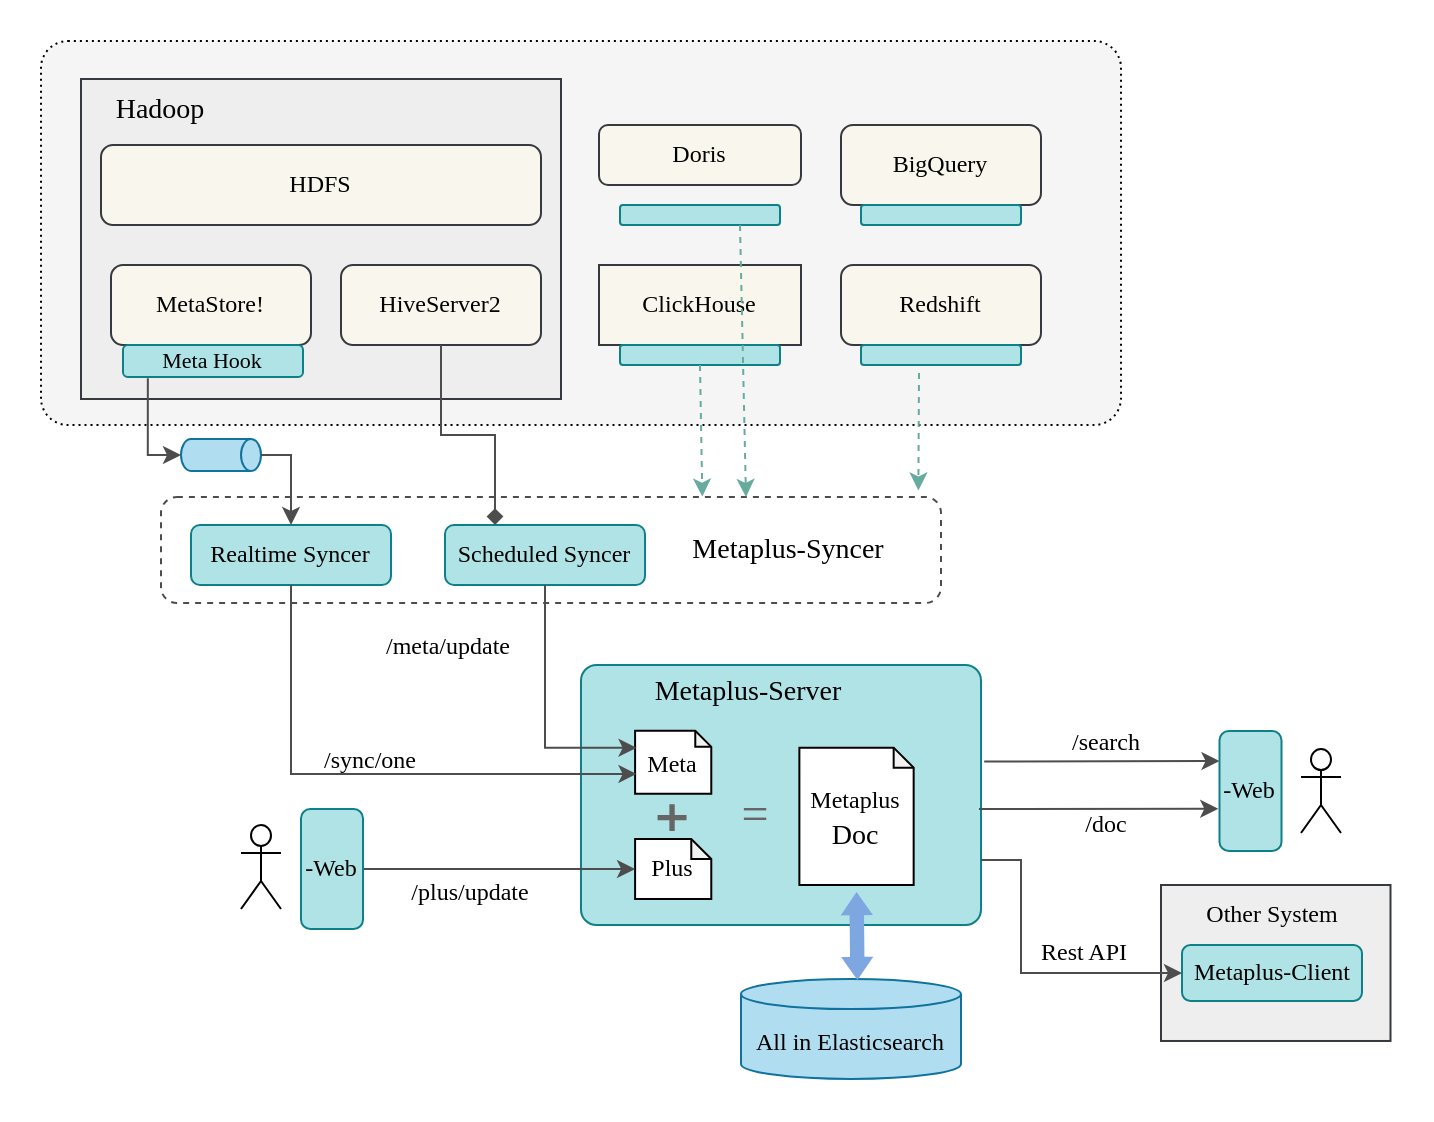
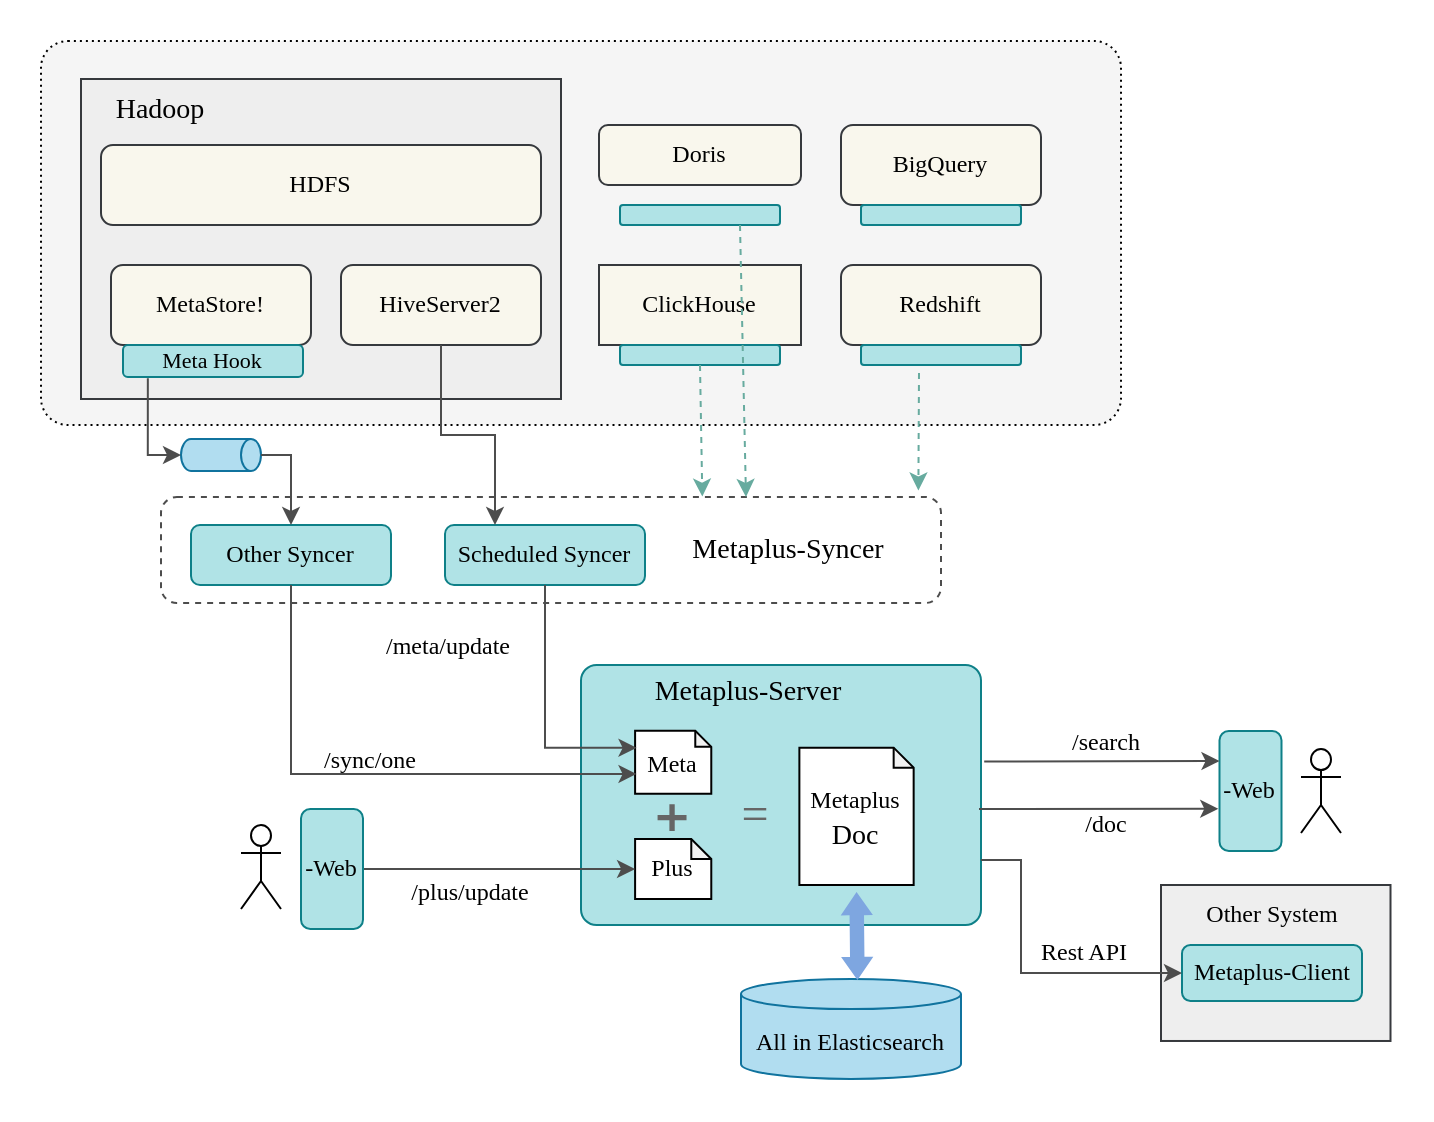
  <mxCell id="0" />
  <mxCell id="1" parent="0" />
  <mxCell id="2" value="" style="rounded=0;whiteSpace=wrap;html=1;fillColor=#eeeeee;strokeColor=#36393d;fontFamily=Times New Roman;" parent="1" vertex="1"><mxGeometry x="580" y="442" width="114.75" height="77.99" as="geometry" /></mxCell>
  <mxCell id="3" value="" style="rounded=1;whiteSpace=wrap;html=1;fillColor=none;dashed=1;strokeWidth=1;strokeColor=#4D4D4D;fontFamily=Times New Roman;" parent="1" vertex="1"><mxGeometry x="80" y="248" width="390" height="53" as="geometry" /></mxCell>
  <mxCell id="4" value="" style="rounded=1;whiteSpace=wrap;html=1;arcSize=7;strokeWidth=1;fillColor=#F5F5F5;dashed=1;dashPattern=1 2;fontFamily=Times New Roman;" parent="1" vertex="1"><mxGeometry x="20" y="20" width="540" height="192" as="geometry" /></mxCell>
  <mxCell id="5" value="" style="rounded=0;whiteSpace=wrap;html=1;fillColor=#eeeeee;strokeColor=#36393d;fontFamily=Times New Roman;" parent="1" vertex="1"><mxGeometry x="40" y="39" width="240" height="160" as="geometry" /></mxCell>
  <mxCell id="6" value="HiveServer2" style="rounded=1;whiteSpace=wrap;html=1;fillColor=#f9f7ed;strokeColor=#36393d;fontFamily=Times New Roman;" parent="1" vertex="1"><mxGeometry x="170" y="132" width="100" height="40" as="geometry" /></mxCell>
  <mxCell id="7" value="MetaStore!" style="rounded=1;whiteSpace=wrap;html=1;fillColor=#f9f7ed;strokeColor=#36393d;fontFamily=Times New Roman;" parent="1" vertex="1"><mxGeometry x="55" y="132" width="100" height="40" as="geometry" /></mxCell>
  <mxCell id="8" value="HDFS" style="rounded=1;whiteSpace=wrap;html=1;fillColor=#f9f7ed;strokeColor=#36393d;fontFamily=Times New Roman;" parent="1" vertex="1"><mxGeometry x="50" y="72" width="220" height="40" as="geometry" /></mxCell>
  <mxCell id="9" value="Hadoop" style="text;html=1;align=center;verticalAlign=middle;whiteSpace=wrap;rounded=0;fontSize=14;fontFamily=Times New Roman;" parent="1" vertex="1"><mxGeometry x="50" y="40" width="60" height="30" as="geometry" /></mxCell>
  <mxCell id="10" value="ClickHouse" style="whiteSpace=wrap;html=1;fillColor=#f9f7ed;strokeColor=#36393d;fontFamily=Times New Roman;rounded=0;" parent="1" vertex="1"><mxGeometry x="299" y="132" width="101" height="40" as="geometry" /></mxCell>
  <mxCell id="11" value="Doris" style="rounded=1;whiteSpace=wrap;html=1;fillColor=#f9f7ed;strokeColor=#36393d;fontFamily=Times New Roman;" parent="1" vertex="1"><mxGeometry x="299" y="62" width="101" height="30" as="geometry" /></mxCell>
  <mxCell id="12" value="Redshift" style="rounded=1;whiteSpace=wrap;html=1;fillColor=#f9f7ed;strokeColor=#36393d;fontFamily=Times New Roman;" parent="1" vertex="1"><mxGeometry x="420" y="132" width="100" height="40" as="geometry" /></mxCell>
  <mxCell id="13" value="BigQuery" style="rounded=1;whiteSpace=wrap;html=1;fillColor=#f9f7ed;strokeColor=#36393d;fontFamily=Times New Roman;" parent="1" vertex="1"><mxGeometry x="420" y="62" width="100" height="40" as="geometry" /></mxCell>
  <mxCell id="14" value="Scheduled Syncer" style="rounded=1;whiteSpace=wrap;html=1;fillColor=#b0e3e6;strokeColor=#0e8088;fontFamily=Times New Roman;" parent="1" vertex="1"><mxGeometry x="222" y="262" width="100" height="30" as="geometry" /></mxCell>
- <mxCell id="15" value="Realtime&amp;nbsp;&lt;span style=&quot;background-color: transparent; color: light-dark(rgb(0, 0, 0), rgb(255, 255, 255));&quot;&gt;Syncer&lt;/span&gt;" style="rounded=1;whiteSpace=wrap;html=1;fillColor=#b0e3e6;strokeColor=#0e8088;fontFamily=Times New Roman;" parent="1" vertex="1"><mxGeometry x="95" y="262" width="100" height="30" as="geometry" /></mxCell>
+ <mxCell id="15" value="Other&amp;nbsp;&lt;span style=&quot;background-color: transparent; color: light-dark(rgb(0, 0, 0), rgb(255, 255, 255));&quot;&gt;Syncer&lt;/span&gt;" style="rounded=1;whiteSpace=wrap;html=1;fillColor=#b0e3e6;strokeColor=#0e8088;fontFamily=Times New Roman;" parent="1" vertex="1"><mxGeometry x="95" y="262" width="100" height="30" as="geometry" /></mxCell>
  <mxCell id="16" value="&lt;font style=&quot;font-size: 11px;&quot;&gt;Meta Hook&lt;/font&gt;" style="rounded=1;whiteSpace=wrap;html=1;arcSize=15;fillColor=#b0e3e6;strokeColor=#0e8088;fontFamily=Times New Roman;" parent="1" vertex="1"><mxGeometry x="61" y="172" width="90" height="16" as="geometry" /></mxCell>
  <mxCell id="17" value="" style="shape=cylinder3;whiteSpace=wrap;html=1;boundedLbl=1;backgroundOutline=1;size=5;rotation=90;horizontal=0;fillColor=#b1ddf0;strokeColor=#10739e;fontFamily=Times New Roman;" parent="1" vertex="1"><mxGeometry x="102" y="207" width="16" height="40" as="geometry" /></mxCell>
  <mxCell id="18" value="" style="group;fontFamily=Times New Roman;" parent="1" vertex="1" connectable="0"><mxGeometry x="290" y="332" width="200" height="130" as="geometry" /></mxCell>
  <mxCell id="19" value="" style="rounded=1;whiteSpace=wrap;html=1;arcSize=6;fillColor=#b0e3e6;strokeColor=#0e8088;fontFamily=Times New Roman;" parent="18" vertex="1"><mxGeometry width="200" height="130.0" as="geometry" /></mxCell>
  <mxCell id="20" value="Metaplus-Server" style="text;html=1;align=center;verticalAlign=middle;whiteSpace=wrap;rounded=0;fontSize=14;fontFamily=Times New Roman;" parent="18" vertex="1"><mxGeometry x="29" y="-1" width="110" height="30" as="geometry" /></mxCell>
  <mxCell id="21" value="" style="shape=cross;whiteSpace=wrap;html=1;strokeColor=none;fillColor=#666666;fontFamily=Times New Roman;" parent="18" vertex="1"><mxGeometry x="38.286" y="69.66" width="14.476" height="13.34" as="geometry" /></mxCell>
  <mxCell id="22" value="&lt;div style=&quot;line-height: 150%;&quot;&gt;&lt;span style=&quot;background-color: transparent; color: light-dark(rgb(0, 0, 0), rgb(255, 255, 255));&quot;&gt;Metaplus&lt;/span&gt;&lt;/div&gt;&lt;div style=&quot;line-height: 150%;&quot;&gt;&lt;span style=&quot;background-color: transparent; color: light-dark(rgb(0, 0, 0), rgb(255, 255, 255));&quot;&gt;&lt;font style=&quot;font-size: 14px;&quot;&gt;Doc&lt;/font&gt;&lt;/span&gt;&lt;/div&gt;" style="shape=note;whiteSpace=wrap;html=1;backgroundOutline=1;darkOpacity=0.05;size=10;fontFamily=Times New Roman;" parent="18" vertex="1"><mxGeometry x="109.19" y="41.33" width="57.143" height="68.67" as="geometry" /></mxCell>
  <mxCell id="23" value="=" style="text;html=1;align=center;verticalAlign=middle;whiteSpace=wrap;rounded=0;fontSize=24;fontColor=#666666;fontFamily=Times New Roman;" parent="18" vertex="1"><mxGeometry x="75.14" y="63.4" width="24.86" height="22.61" as="geometry" /></mxCell>
  <mxCell id="24" value="&lt;div&gt;&lt;span style=&quot;background-color: transparent; color: light-dark(rgb(0, 0, 0), rgb(255, 255, 255)); line-height: 150%;&quot;&gt;Meta&lt;/span&gt;&lt;/div&gt;" style="shape=note;whiteSpace=wrap;html=1;backgroundOutline=1;darkOpacity=0.05;size=8;fontFamily=Times New Roman;" parent="18" vertex="1"><mxGeometry x="27.048" y="32.93" width="38.095" height="31.47" as="geometry" /></mxCell>
  <mxCell id="25" value="&lt;div&gt;&lt;span style=&quot;background-color: transparent; color: light-dark(rgb(0, 0, 0), rgb(255, 255, 255));&quot;&gt;Plus&lt;/span&gt;&lt;/div&gt;" style="shape=note;whiteSpace=wrap;html=1;backgroundOutline=1;darkOpacity=0.05;size=10;fontFamily=Times New Roman;" parent="18" vertex="1"><mxGeometry x="27.048" y="87.01" width="38.095" height="30" as="geometry" /></mxCell>
  <mxCell id="26" value="" style="endArrow=classic;html=1;rounded=0;exitX=0.5;exitY=1;exitDx=0;exitDy=0;entryX=0.019;entryY=0.685;entryDx=0;entryDy=0;strokeColor=#4D4D4D;entryPerimeter=0;edgeStyle=orthogonalEdgeStyle;fontFamily=Times New Roman;" parent="1" source="15" target="24" edge="1"><mxGeometry width="50" height="50" relative="1" as="geometry"><mxPoint x="-140" y="452" as="sourcePoint" /><mxPoint x="-90" y="402" as="targetPoint" /></mxGeometry></mxCell>
  <mxCell id="27" value="" style="endArrow=classic;html=1;rounded=0;exitX=0.5;exitY=1;exitDx=0;exitDy=0;entryX=0.019;entryY=0.27;entryDx=0;entryDy=0;entryPerimeter=0;startArrow=none;startFill=0;strokeColor=#4D4D4D;edgeStyle=orthogonalEdgeStyle;fontFamily=Times New Roman;" parent="1" source="14" target="24" edge="1"><mxGeometry width="50" height="50" relative="1" as="geometry"><mxPoint x="-140" y="452" as="sourcePoint" /><mxPoint x="-90" y="402" as="targetPoint" /></mxGeometry></mxCell>
- <mxCell id="28" value="" style="endArrow=diamond;html=1;rounded=0;exitX=0.5;exitY=1;exitDx=0;exitDy=0;entryX=0.25;entryY=0;entryDx=0;entryDy=0;strokeColor=#4D4D4D;edgeStyle=orthogonalEdgeStyle;fontFamily=Times New Roman;" parent="1" source="6" target="14" edge="1"><mxGeometry width="50" height="50" relative="1" as="geometry"><mxPoint x="-140" y="452" as="sourcePoint" /><mxPoint x="-90" y="402" as="targetPoint" /></mxGeometry></mxCell>
+ <mxCell id="28" value="" style="endArrow=classic;html=1;rounded=0;exitX=0.5;exitY=1;exitDx=0;exitDy=0;entryX=0.25;entryY=0;entryDx=0;entryDy=0;strokeColor=#4D4D4D;edgeStyle=orthogonalEdgeStyle;fontFamily=Times New Roman;" parent="1" source="6" target="14" edge="1"><mxGeometry width="50" height="50" relative="1" as="geometry"><mxPoint x="-140" y="452" as="sourcePoint" /><mxPoint x="-90" y="402" as="targetPoint" /></mxGeometry></mxCell>
  <mxCell id="29" value="" style="endArrow=classic;html=1;rounded=0;strokeColor=#4D4D4D;exitX=1;exitY=0.5;exitDx=0;exitDy=0;entryX=0;entryY=0.5;entryDx=0;entryDy=0;entryPerimeter=0;edgeStyle=orthogonalEdgeStyle;fontFamily=Times New Roman;" parent="1" source="30" target="25" edge="1"><mxGeometry width="50" height="50" relative="1" as="geometry"><mxPoint x="150" y="442" as="sourcePoint" /><mxPoint x="-90" y="402" as="targetPoint" /></mxGeometry></mxCell>
  <mxCell id="30" value="-Web" style="rounded=1;whiteSpace=wrap;html=1;fillColor=#b0e3e6;strokeColor=#0e8088;fontFamily=Times New Roman;" parent="1" vertex="1"><mxGeometry x="150" y="404.01" width="31" height="60" as="geometry" /></mxCell>
  <mxCell id="31" value="" style="shape=umlActor;verticalLabelPosition=bottom;verticalAlign=top;html=1;outlineConnect=0;fontFamily=Times New Roman;" parent="1" vertex="1"><mxGeometry x="120" y="412" width="20" height="42.01" as="geometry" /></mxCell>
  <mxCell id="32" value="" style="endArrow=classic;html=1;rounded=0;strokeColor=#4D4D4D;exitX=0.138;exitY=1.041;exitDx=0;exitDy=0;entryX=0.5;entryY=1;entryDx=0;entryDy=0;entryPerimeter=0;edgeStyle=orthogonalEdgeStyle;exitPerimeter=0;fontFamily=Times New Roman;" parent="1" source="16" target="17" edge="1"><mxGeometry width="50" height="50" relative="1" as="geometry"><mxPoint x="-140" y="452" as="sourcePoint" /><mxPoint x="-90" y="402" as="targetPoint" /></mxGeometry></mxCell>
  <mxCell id="33" value="" style="endArrow=classic;html=1;rounded=0;strokeColor=#4D4D4D;exitX=0.5;exitY=0;exitDx=0;exitDy=0;exitPerimeter=0;entryX=0.5;entryY=0;entryDx=0;entryDy=0;edgeStyle=orthogonalEdgeStyle;fontFamily=Times New Roman;" parent="1" source="17" target="15" edge="1"><mxGeometry width="50" height="50" relative="1" as="geometry"><mxPoint x="-140" y="452" as="sourcePoint" /><mxPoint x="-90" y="402" as="targetPoint" /></mxGeometry></mxCell>
  <mxCell id="34" value="/sync/one" style="text;html=1;align=center;verticalAlign=middle;whiteSpace=wrap;rounded=0;rotation=0;fontFamily=Times New Roman;" parent="1" vertex="1"><mxGeometry x="155" y="372" width="60" height="15" as="geometry" /></mxCell>
  <mxCell id="35" value="/meta/update" style="text;html=1;align=center;verticalAlign=middle;whiteSpace=wrap;rounded=0;rotation=0;fontFamily=Times New Roman;" parent="1" vertex="1"><mxGeometry x="194" y="315" width="60" height="15" as="geometry" /></mxCell>
  <mxCell id="36" value="/plus/update" style="text;html=1;align=center;verticalAlign=middle;whiteSpace=wrap;rounded=0;rotation=0;fontFamily=Times New Roman;" parent="1" vertex="1"><mxGeometry x="205" y="432.01" width="60" height="27" as="geometry" /></mxCell>
  <mxCell id="37" value="" style="rounded=1;whiteSpace=wrap;html=1;arcSize=15;fillColor=#b0e3e6;strokeColor=#0e8088;fontFamily=Times New Roman;" parent="1" vertex="1"><mxGeometry x="309.5" y="172" width="80" height="10" as="geometry" /></mxCell>
  <mxCell id="38" value="" style="rounded=1;whiteSpace=wrap;html=1;arcSize=15;fillColor=#b0e3e6;strokeColor=#0e8088;fontFamily=Times New Roman;" parent="1" vertex="1"><mxGeometry x="309.5" y="102" width="80" height="10" as="geometry" /></mxCell>
  <mxCell id="39" value="" style="rounded=1;whiteSpace=wrap;html=1;arcSize=15;fillColor=#b0e3e6;strokeColor=#0e8088;fontFamily=Times New Roman;" parent="1" vertex="1"><mxGeometry x="430" y="102" width="80" height="10" as="geometry" /></mxCell>
  <mxCell id="40" value="" style="rounded=1;whiteSpace=wrap;html=1;arcSize=15;fillColor=#b0e3e6;strokeColor=#0e8088;fontFamily=Times New Roman;" parent="1" vertex="1"><mxGeometry x="430" y="172" width="80" height="10" as="geometry" /></mxCell>
  <mxCell id="41" value="All in Elasticsearch" style="shape=cylinder3;whiteSpace=wrap;html=1;boundedLbl=1;backgroundOutline=1;size=7.522;fillColor=#b1ddf0;strokeColor=#10739e;fontFamily=Times New Roman;" parent="1" vertex="1"><mxGeometry x="370" y="489" width="110" height="50" as="geometry" /></mxCell>
  <mxCell id="42" value="Metaplus-Syncer" style="text;html=1;align=center;verticalAlign=middle;whiteSpace=wrap;rounded=0;fontSize=14;fontFamily=Times New Roman;" parent="1" vertex="1"><mxGeometry x="339" y="259.5" width="110" height="30" as="geometry" /></mxCell>
  <mxCell id="43" value="" style="endArrow=classic;html=1;rounded=0;strokeColor=#67AB9F;exitX=0.5;exitY=1;exitDx=0;exitDy=0;entryX=0.694;entryY=-0.004;entryDx=0;entryDy=0;entryPerimeter=0;dashed=1;fontFamily=Times New Roman;" parent="1" source="37" target="3" edge="1"><mxGeometry width="50" height="50" relative="1" as="geometry"><mxPoint x="-140" y="452" as="sourcePoint" /><mxPoint x="-90" y="402" as="targetPoint" /></mxGeometry></mxCell>
  <mxCell id="44" value="" style="endArrow=classic;html=1;rounded=0;strokeColor=#67AB9F;entryX=0.971;entryY=-0.062;entryDx=0;entryDy=0;entryPerimeter=0;dashed=1;fontFamily=Times New Roman;" parent="1" target="3" edge="1"><mxGeometry width="50" height="50" relative="1" as="geometry"><mxPoint x="459" y="186" as="sourcePoint" /><mxPoint x="360" y="258" as="targetPoint" /></mxGeometry></mxCell>
  <mxCell id="45" value="" style="endArrow=classic;html=1;rounded=0;strokeColor=#67AB9F;exitX=0.75;exitY=1;exitDx=0;exitDy=0;dashed=1;entryX=0.75;entryY=0;entryDx=0;entryDy=0;fontFamily=Times New Roman;" parent="1" source="38" target="3" edge="1"><mxGeometry width="50" height="50" relative="1" as="geometry"><mxPoint x="360" y="192" as="sourcePoint" /><mxPoint x="370" y="242" as="targetPoint" /></mxGeometry></mxCell>
  <mxCell id="46" value="" style="endArrow=block;html=1;rounded=0;strokeColor=none;exitX=0.5;exitY=1;exitDx=0;exitDy=0;exitPerimeter=0;entryX=0.652;entryY=-0.049;entryDx=0;entryDy=0;entryPerimeter=0;fontColor=#67AB9F;strokeWidth=3;endFill=1;shape=flexArrow;fillColor=#7EA6E0;gradientColor=none;fillStyle=auto;width=5.217;endSize=2.87;endWidth=5.898;startArrow=block;startWidth=5.898;startSize=2.87;fontFamily=Times New Roman;" parent="1" edge="1"><mxGeometry width="50" height="50" relative="1" as="geometry"><mxPoint x="427.762" y="444" as="sourcePoint" /><mxPoint x="428.24" y="491.06" as="targetPoint" /></mxGeometry></mxCell>
  <mxCell id="47" value="-Web" style="rounded=1;whiteSpace=wrap;html=1;fillColor=#b0e3e6;strokeColor=#0e8088;fontFamily=Times New Roman;" parent="1" vertex="1"><mxGeometry x="609.25" y="365.01" width="31" height="60" as="geometry" /></mxCell>
  <mxCell id="48" value="" style="endArrow=classic;html=1;rounded=0;strokeColor=#4D4D4D;exitX=1.008;exitY=0.379;exitDx=0;exitDy=0;exitPerimeter=0;entryX=0;entryY=0.25;entryDx=0;entryDy=0;fontFamily=Times New Roman;" parent="1" target="47" edge="1"><mxGeometry width="50" height="50" relative="1" as="geometry"><mxPoint x="491.6" y="380.27" as="sourcePoint" /><mxPoint x="590" y="381" as="targetPoint" /></mxGeometry></mxCell>
  <mxCell id="49" value="" style="endArrow=classic;html=1;rounded=0;strokeColor=#4D4D4D;entryX=-0.02;entryY=0.648;entryDx=0;entryDy=0;entryPerimeter=0;fontFamily=Times New Roman;" parent="1" target="47" edge="1"><mxGeometry width="50" height="50" relative="1" as="geometry"><mxPoint x="489" y="404" as="sourcePoint" /><mxPoint x="600" y="403" as="targetPoint" /></mxGeometry></mxCell>
  <mxCell id="50" value="/doc" style="text;html=1;align=center;verticalAlign=middle;whiteSpace=wrap;rounded=0;rotation=0;fontFamily=Times New Roman;" parent="1" vertex="1"><mxGeometry x="523" y="398.01" width="60" height="27" as="geometry" /></mxCell>
  <mxCell id="51" value="/search" style="text;html=1;align=center;verticalAlign=middle;whiteSpace=wrap;rounded=0;rotation=0;fontFamily=Times New Roman;" parent="1" vertex="1"><mxGeometry x="523" y="357" width="60" height="27" as="geometry" /></mxCell>
  <mxCell id="52" value="Metaplus-Client" style="rounded=1;whiteSpace=wrap;html=1;fillColor=#b0e3e6;strokeColor=#0e8088;fontFamily=Times New Roman;" parent="1" vertex="1"><mxGeometry x="590.5" y="472" width="90" height="27.99" as="geometry" /></mxCell>
  <mxCell id="53" value="" style="endArrow=classic;html=1;rounded=0;strokeColor=#4D4D4D;exitX=1;exitY=0.75;exitDx=0;exitDy=0;entryX=0;entryY=0.5;entryDx=0;entryDy=0;edgeStyle=orthogonalEdgeStyle;fontFamily=Times New Roman;" parent="1" source="19" target="52" edge="1"><mxGeometry width="50" height="50" relative="1" as="geometry"><mxPoint x="-140" y="452" as="sourcePoint" /><mxPoint x="-90" y="402" as="targetPoint" /><Array as="points"><mxPoint x="510" y="430" /><mxPoint x="510" y="486" /></Array></mxGeometry></mxCell>
  <mxCell id="54" value="Other System" style="text;html=1;align=center;verticalAlign=middle;whiteSpace=wrap;rounded=0;fontFamily=Times New Roman;" parent="1" vertex="1"><mxGeometry x="595.5" y="442" width="80" height="30" as="geometry" /></mxCell>
  <mxCell id="55" value="Rest API" style="text;html=1;align=center;verticalAlign=middle;whiteSpace=wrap;rounded=0;rotation=0;fontFamily=Times New Roman;" vertex="1" parent="1"><mxGeometry x="512" y="462" width="60" height="27" as="geometry" /></mxCell>
  <mxCell id="56" value="" style="shape=umlActor;verticalLabelPosition=bottom;verticalAlign=top;html=1;outlineConnect=0;fontFamily=Times New Roman;" vertex="1" parent="1"><mxGeometry x="650" y="374.01" width="20" height="42.01" as="geometry" /></mxCell>
